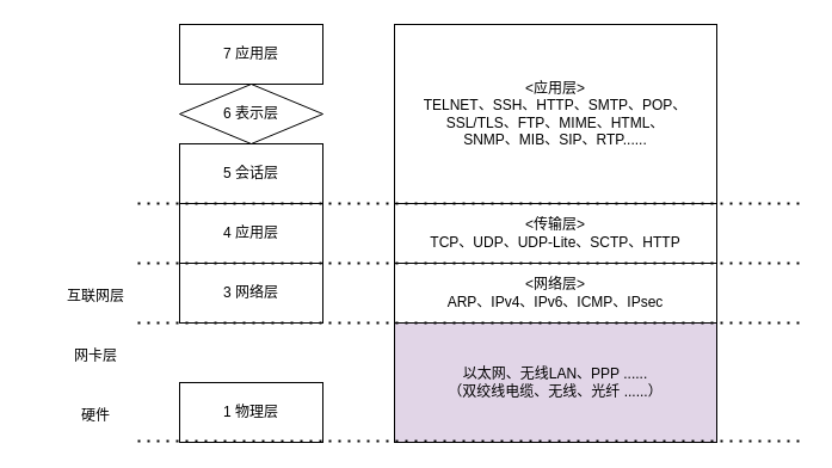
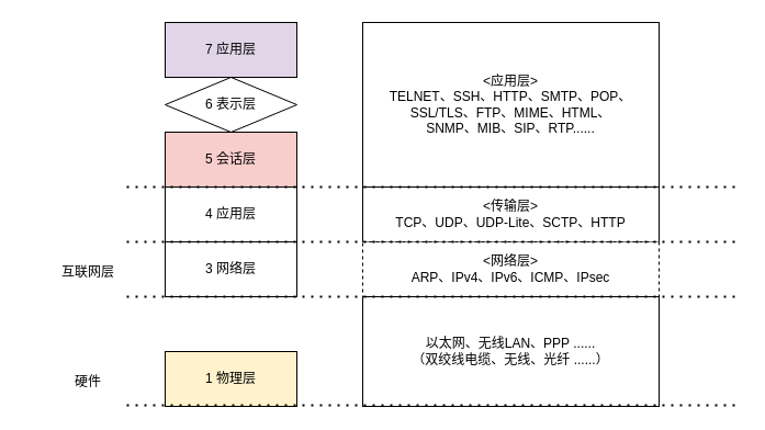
  <mxCell id="0" />
  <mxCell id="1" parent="0" />
  <mxCell id="2" value="6 表示层" style="rhombus;whiteSpace=wrap;html=1;align=center;" vertex="1" parent="1"><mxGeometry x="150" y="70" width="120" height="50" as="geometry" /></mxCell>
- <mxCell id="3" value="5 会话层" style="rounded=0;whiteSpace=wrap;html=1;align=center;" vertex="1" parent="1"><mxGeometry x="150" y="120" width="120" height="50" as="geometry" /></mxCell>
+ <mxCell id="3" value="5 会话层" style="rounded=0;whiteSpace=wrap;html=1;align=center;fillColor=#f8cecc;" vertex="1" parent="1"><mxGeometry x="150" y="120" width="120" height="50" as="geometry" /></mxCell>
  <mxCell id="4" value="4 应用层" style="rounded=0;whiteSpace=wrap;html=1;align=center;" vertex="1" parent="1"><mxGeometry x="150" y="170" width="120" height="50" as="geometry" /></mxCell>
  <mxCell id="5" value="3 网络层" style="rounded=0;whiteSpace=wrap;html=1;align=center;" vertex="1" parent="1"><mxGeometry x="150" y="220" width="120" height="50" as="geometry" /></mxCell>
- <mxCell id="6" value="7 应用层" style="rounded=0;whiteSpace=wrap;html=1;align=center;" vertex="1" parent="1"><mxGeometry x="150" y="20" width="120" height="50" as="geometry" /></mxCell>
- <mxCell id="7" value="1 物理层" style="rounded=0;whiteSpace=wrap;html=1;align=center;" vertex="1" parent="1"><mxGeometry x="150" y="320" width="120" height="50" as="geometry" /></mxCell>
+ <mxCell id="6" value="7 应用层" style="rounded=0;whiteSpace=wrap;html=1;align=center;fillColor=#e1d5e7;" vertex="1" parent="1"><mxGeometry x="150" y="20" width="120" height="50" as="geometry" /></mxCell>
+ <mxCell id="7" value="1 物理层" style="rounded=0;whiteSpace=wrap;html=1;align=center;fillColor=#fff2cc;" vertex="1" parent="1"><mxGeometry x="150" y="320" width="120" height="50" as="geometry" /></mxCell>
  <mxCell id="8" value="&amp;lt;应用层&amp;gt;&lt;br&gt;TELNET、SSH、HTTP、SMTP、POP、SSL/TLS、FTP、MIME、HTML、&lt;br&gt;SNMP、MIB、SIP、RTP......" style="rounded=0;whiteSpace=wrap;html=1;align=center;" vertex="1" parent="1"><mxGeometry x="330" y="20" width="270" height="150" as="geometry" /></mxCell>
  <mxCell id="9" value="&amp;lt;传输层&amp;gt;&lt;br&gt;TCP、UDP、UDP-Lite、SCTP、HTTP" style="rounded=0;whiteSpace=wrap;html=1;align=center;" vertex="1" parent="1"><mxGeometry x="330" y="170" width="270" height="50" as="geometry" /></mxCell>
- <mxCell id="10" value="&amp;lt;网络层&amp;gt;&lt;br&gt;ARP、IPv4、IPv6、ICMP、IPsec" style="rounded=0;whiteSpace=wrap;html=1;align=center;" vertex="1" parent="1"><mxGeometry x="330" y="220" width="270" height="50" as="geometry" /></mxCell>
- <mxCell id="11" value="以太网、无线LAN、PPP ......&lt;br&gt;（双绞线电缆、无线、光纤 ......）" style="rounded=0;whiteSpace=wrap;html=1;align=center;fillColor=#e1d5e7;" vertex="1" parent="1"><mxGeometry x="330" y="270" width="270" height="100" as="geometry" /></mxCell>
+ <mxCell id="10" value="&amp;lt;网络层&amp;gt;&lt;br&gt;ARP、IPv4、IPv6、ICMP、IPsec" style="rounded=0;whiteSpace=wrap;html=1;align=center;dashed=1;" vertex="1" parent="1"><mxGeometry x="330" y="220" width="270" height="50" as="geometry" /></mxCell>
+ <mxCell id="11" value="以太网、无线LAN、PPP ......&lt;br&gt;（双绞线电缆、无线、光纤 ......）" style="rounded=0;whiteSpace=wrap;html=1;align=center;" vertex="1" parent="1"><mxGeometry x="330" y="270" width="270" height="100" as="geometry" /></mxCell>
  <mxCell id="12" value="" style="endArrow=none;dashed=1;html=1;dashPattern=1 3;strokeWidth=2;" edge="1" parent="1"><mxGeometry width="50" height="50" relative="1" as="geometry"><mxPoint x="115" y="170" as="sourcePoint" /><mxPoint x="675" y="170" as="targetPoint" /></mxGeometry></mxCell>
  <mxCell id="13" value="" style="endArrow=none;dashed=1;html=1;dashPattern=1 3;strokeWidth=2;" edge="1" parent="1"><mxGeometry width="50" height="50" relative="1" as="geometry"><mxPoint x="115" y="220" as="sourcePoint" /><mxPoint x="675" y="220" as="targetPoint" /></mxGeometry></mxCell>
  <mxCell id="14" value="" style="endArrow=none;dashed=1;html=1;dashPattern=1 3;strokeWidth=2;" edge="1" parent="1"><mxGeometry width="50" height="50" relative="1" as="geometry"><mxPoint x="115" y="270" as="sourcePoint" /><mxPoint x="675" y="270" as="targetPoint" /></mxGeometry></mxCell>
  <mxCell id="15" value="" style="endArrow=none;dashed=1;html=1;dashPattern=1 3;strokeWidth=2;" edge="1" parent="1"><mxGeometry width="50" height="50" relative="1" as="geometry"><mxPoint x="115" y="369" as="sourcePoint" /><mxPoint x="675" y="369" as="targetPoint" /></mxGeometry></mxCell>
  <mxCell id="16" value="互联网层" style="text;html=1;strokeColor=none;fillColor=none;align=center;verticalAlign=middle;whiteSpace=wrap;rounded=0;" vertex="1" parent="1"><mxGeometry x="20" y="235" width="120" height="25" as="geometry" /></mxCell>
- <mxCell id="17" value="网卡层" style="text;html=1;strokeColor=none;fillColor=none;align=center;verticalAlign=middle;whiteSpace=wrap;rounded=0;" vertex="1" parent="1"><mxGeometry x="20" y="285" width="120" height="25" as="geometry" /></mxCell>
  <mxCell id="18" value="硬件" style="text;html=1;strokeColor=none;fillColor=none;align=center;verticalAlign=middle;whiteSpace=wrap;rounded=0;" vertex="1" parent="1"><mxGeometry x="20" y="335" width="120" height="25" as="geometry" /></mxCell>
